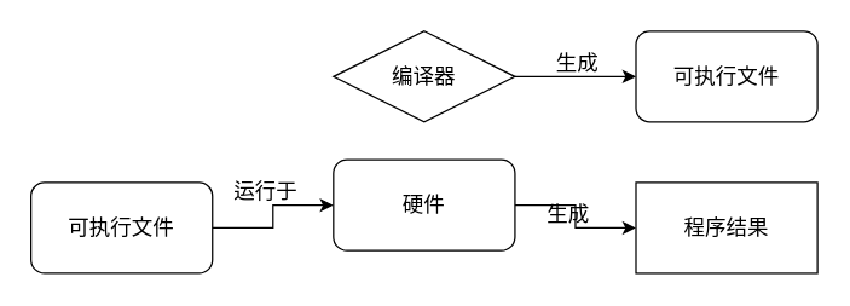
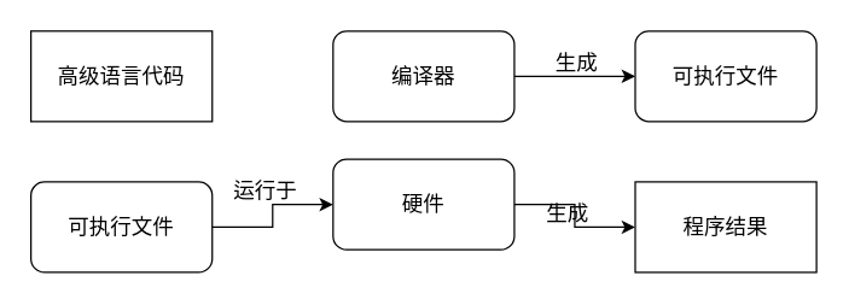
  <mxCell id="0" />
  <mxCell id="1" parent="0" />
+ <mxCell id="2" value="&lt;font style=&quot;font-size: 14px;&quot;&gt;高级语言代码&lt;/font&gt;" style="rounded=0;whiteSpace=wrap;html=1;fillColor=none;" parent="1" vertex="1"><mxGeometry x="20" y="20" width="120" height="60" as="geometry" /></mxCell>
  <mxCell id="3" style="edgeStyle=orthogonalEdgeStyle;rounded=0;orthogonalLoop=1;jettySize=auto;html=1;exitX=1;exitY=0.5;exitDx=0;exitDy=0;entryX=0;entryY=0.5;entryDx=0;entryDy=0;fontSize=14;" parent="1" source="5" target="6" edge="1"><mxGeometry relative="1" as="geometry" /></mxCell>
  <mxCell id="4" value="生成" style="edgeLabel;html=1;align=center;verticalAlign=middle;resizable=0;points=[];fontSize=14;labelBackgroundColor=none;" parent="3" vertex="1" connectable="0"><mxGeometry x="0.26" y="-2" relative="1" as="geometry"><mxPoint x="-10" y="-12" as="offset" /></mxGeometry></mxCell>
- <mxCell id="5" value="编译器" style="rhombus;whiteSpace=wrap;html=1;fontSize=14;fillColor=none;" parent="1" vertex="1"><mxGeometry x="220" y="20" width="120" height="60" as="geometry" /></mxCell>
+ <mxCell id="5" value="编译器" style="rounded=1;whiteSpace=wrap;html=1;fontSize=14;fillColor=none;" parent="1" vertex="1"><mxGeometry x="220" y="20" width="120" height="60" as="geometry" /></mxCell>
  <mxCell id="6" value="可执行文件" style="rounded=1;whiteSpace=wrap;html=1;fontSize=14;fillColor=none;" parent="1" vertex="1"><mxGeometry x="420" y="20" width="120" height="60" as="geometry" /></mxCell>
  <mxCell id="7" style="edgeStyle=orthogonalEdgeStyle;rounded=0;orthogonalLoop=1;jettySize=auto;html=1;exitX=1;exitY=0.5;exitDx=0;exitDy=0;entryX=0;entryY=0.5;entryDx=0;entryDy=0;fontSize=14;" parent="1" source="9" target="12" edge="1"><mxGeometry relative="1" as="geometry" /></mxCell>
  <mxCell id="8" value="运行于" style="edgeLabel;html=1;align=center;verticalAlign=middle;resizable=0;points=[];fontSize=14;labelBackgroundColor=none;" parent="7" vertex="1" connectable="0"><mxGeometry x="0.226" y="1" relative="1" as="geometry"><mxPoint x="-9" y="-9" as="offset" /></mxGeometry></mxCell>
  <mxCell id="9" value="可执行文件" style="rounded=1;whiteSpace=wrap;html=1;fontSize=14;fillColor=none;" parent="1" vertex="1"><mxGeometry x="20" y="120" width="120" height="60" as="geometry" /></mxCell>
  <mxCell id="10" style="edgeStyle=orthogonalEdgeStyle;rounded=0;orthogonalLoop=1;jettySize=auto;html=1;entryX=0;entryY=0.5;entryDx=0;entryDy=0;fontSize=14;" parent="1" source="12" target="13" edge="1"><mxGeometry relative="1" as="geometry" /></mxCell>
  <mxCell id="11" value="生成" style="edgeLabel;html=1;align=center;verticalAlign=middle;resizable=0;points=[];fontSize=14;labelBackgroundColor=none;" parent="10" vertex="1" connectable="0"><mxGeometry x="0.269" relative="1" as="geometry"><mxPoint x="-11" y="-10" as="offset" /></mxGeometry></mxCell>
  <mxCell id="12" value="硬件" style="rounded=1;whiteSpace=wrap;html=1;fontSize=14;fillColor=none;" parent="1" vertex="1"><mxGeometry x="220" y="105" width="120" height="60" as="geometry" /></mxCell>
  <mxCell id="13" value="程序结果" style="rounded=0;whiteSpace=wrap;html=1;fontSize=14;fillColor=none;" parent="1" vertex="1"><mxGeometry x="420" y="120" width="120" height="60" as="geometry" /></mxCell>
